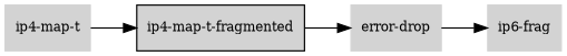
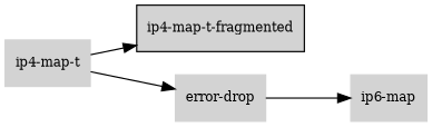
  digraph {
    rankdir=LR
    node [color=lightgray fillcolor=lightgray fontcolor=black fontsize=10 shape=box style=filled]
    edge [fontsize=8]
    "ip4-map-t-fragmented" [color=black]
    "error-drop"
-   "ip6-frag"
+   "ip6-frag" [label="ip6-map"]
    "ip4-map-t"
-   "ip4-map-t-fragmented" -> "error-drop"
+   "ip4-map-t" -> "error-drop"
    "error-drop" -> "ip6-frag"
    "ip4-map-t" -> "ip4-map-t-fragmented"
  }
